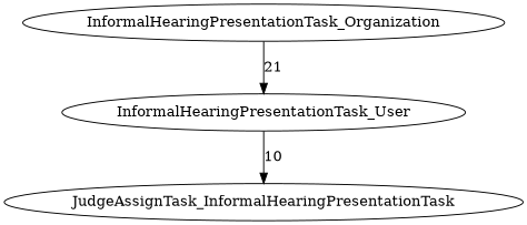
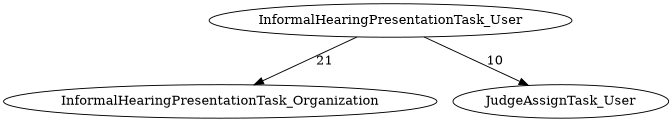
  digraph {
    rankdir=TB
    InformalHearingPresentationTask_Organization
    InformalHearingPresentationTask_User
-   JudgeAssignTask_User [label=JudgeAssignTask_InformalHearingPresentationTask]
-   InformalHearingPresentationTask_Organization -> InformalHearingPresentationTask_User [label=21]
+   JudgeAssignTask_User
+   InformalHearingPresentationTask_User -> InformalHearingPresentationTask_Organization [label=21]
    InformalHearingPresentationTask_User -> JudgeAssignTask_User [label=10]
  }
